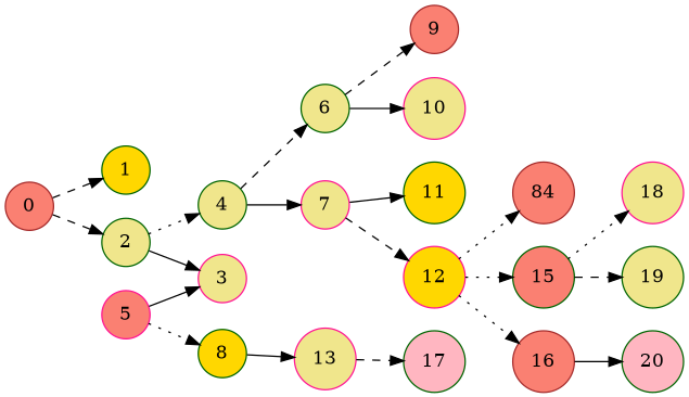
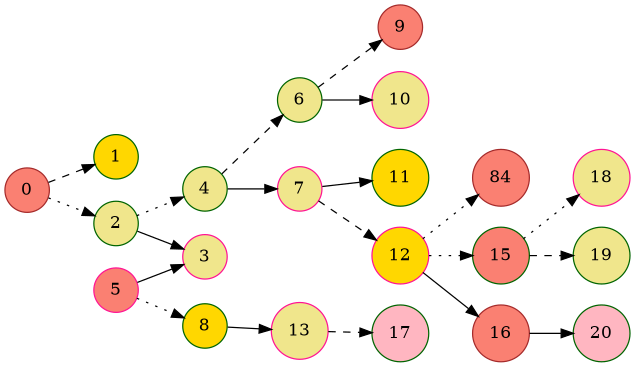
  strict digraph {
    rankdir=LR
    node [color=darkgreen fillcolor=khaki shape=circle style=filled]
    edge [style=dotted]
    0 [color=brown fillcolor=salmon]
    1 [fillcolor=gold]
    2
    3 [color=deeppink]
    4
    6
    7 [color=deeppink]
    5 [color=deeppink fillcolor=salmon]
    8 [fillcolor=gold]
    9 [color=brown fillcolor=salmon]
    10 [color=deeppink]
    11 [fillcolor=gold]
    12 [color=deeppink fillcolor=gold]
    13 [color=deeppink]
    n15 [color=brown fillcolor=salmon label=84]
    15 [fillcolor=salmon]
    16 [color=brown fillcolor=salmon]
    17 [fillcolor=lightpink]
    18 [color=deeppink]
    19
    20 [fillcolor=lightpink]
    0 -> 1 [style=dashed]
-   0 -> 2 [style=dashed]
+   0 -> 2
    2 -> 3 [style=solid]
    2 -> 4
    4 -> 6 [style=dashed]
    4 -> 7 [style=solid]
    6 -> 9 [style=dashed]
    6 -> 10 [style=solid]
    7 -> 11 [style=solid]
    7 -> 12 [style=dashed]
    5 -> 3 [style=solid]
    5 -> 8
    8 -> 13 [style=solid]
    12 -> n15
    12 -> 15
-   12 -> 16
+   12 -> 16 [style=solid]
    13 -> 17 [style=dashed]
    15 -> 18
    15 -> 19 [style=dashed]
    16 -> 20 [style=solid]
  }
